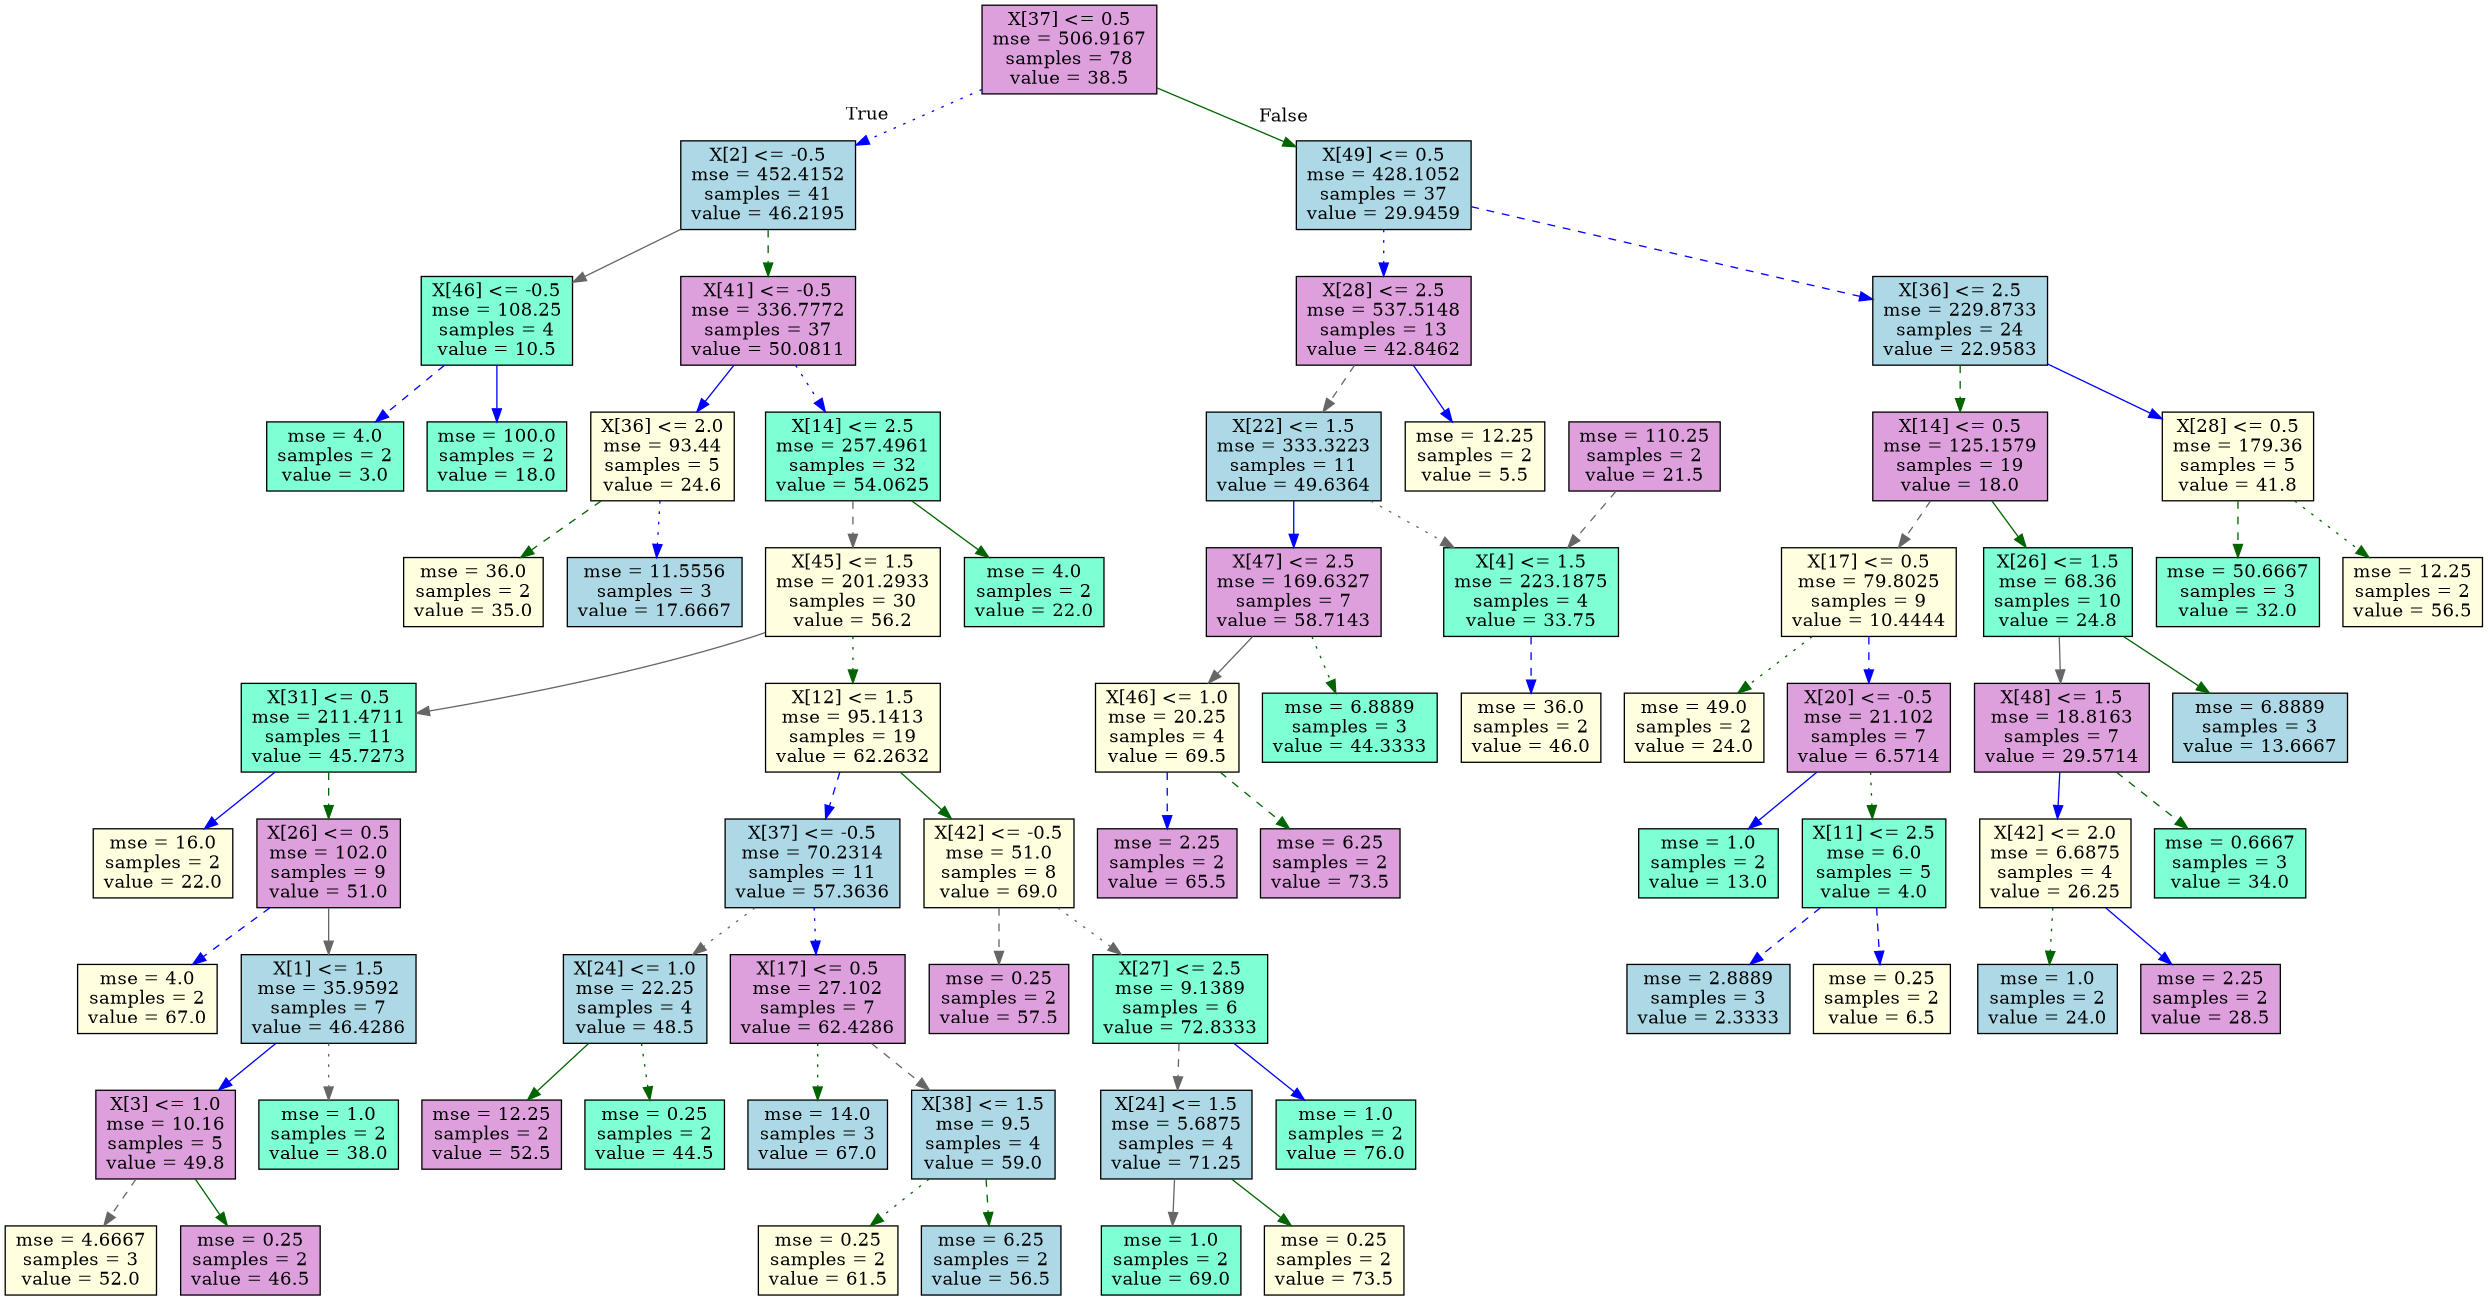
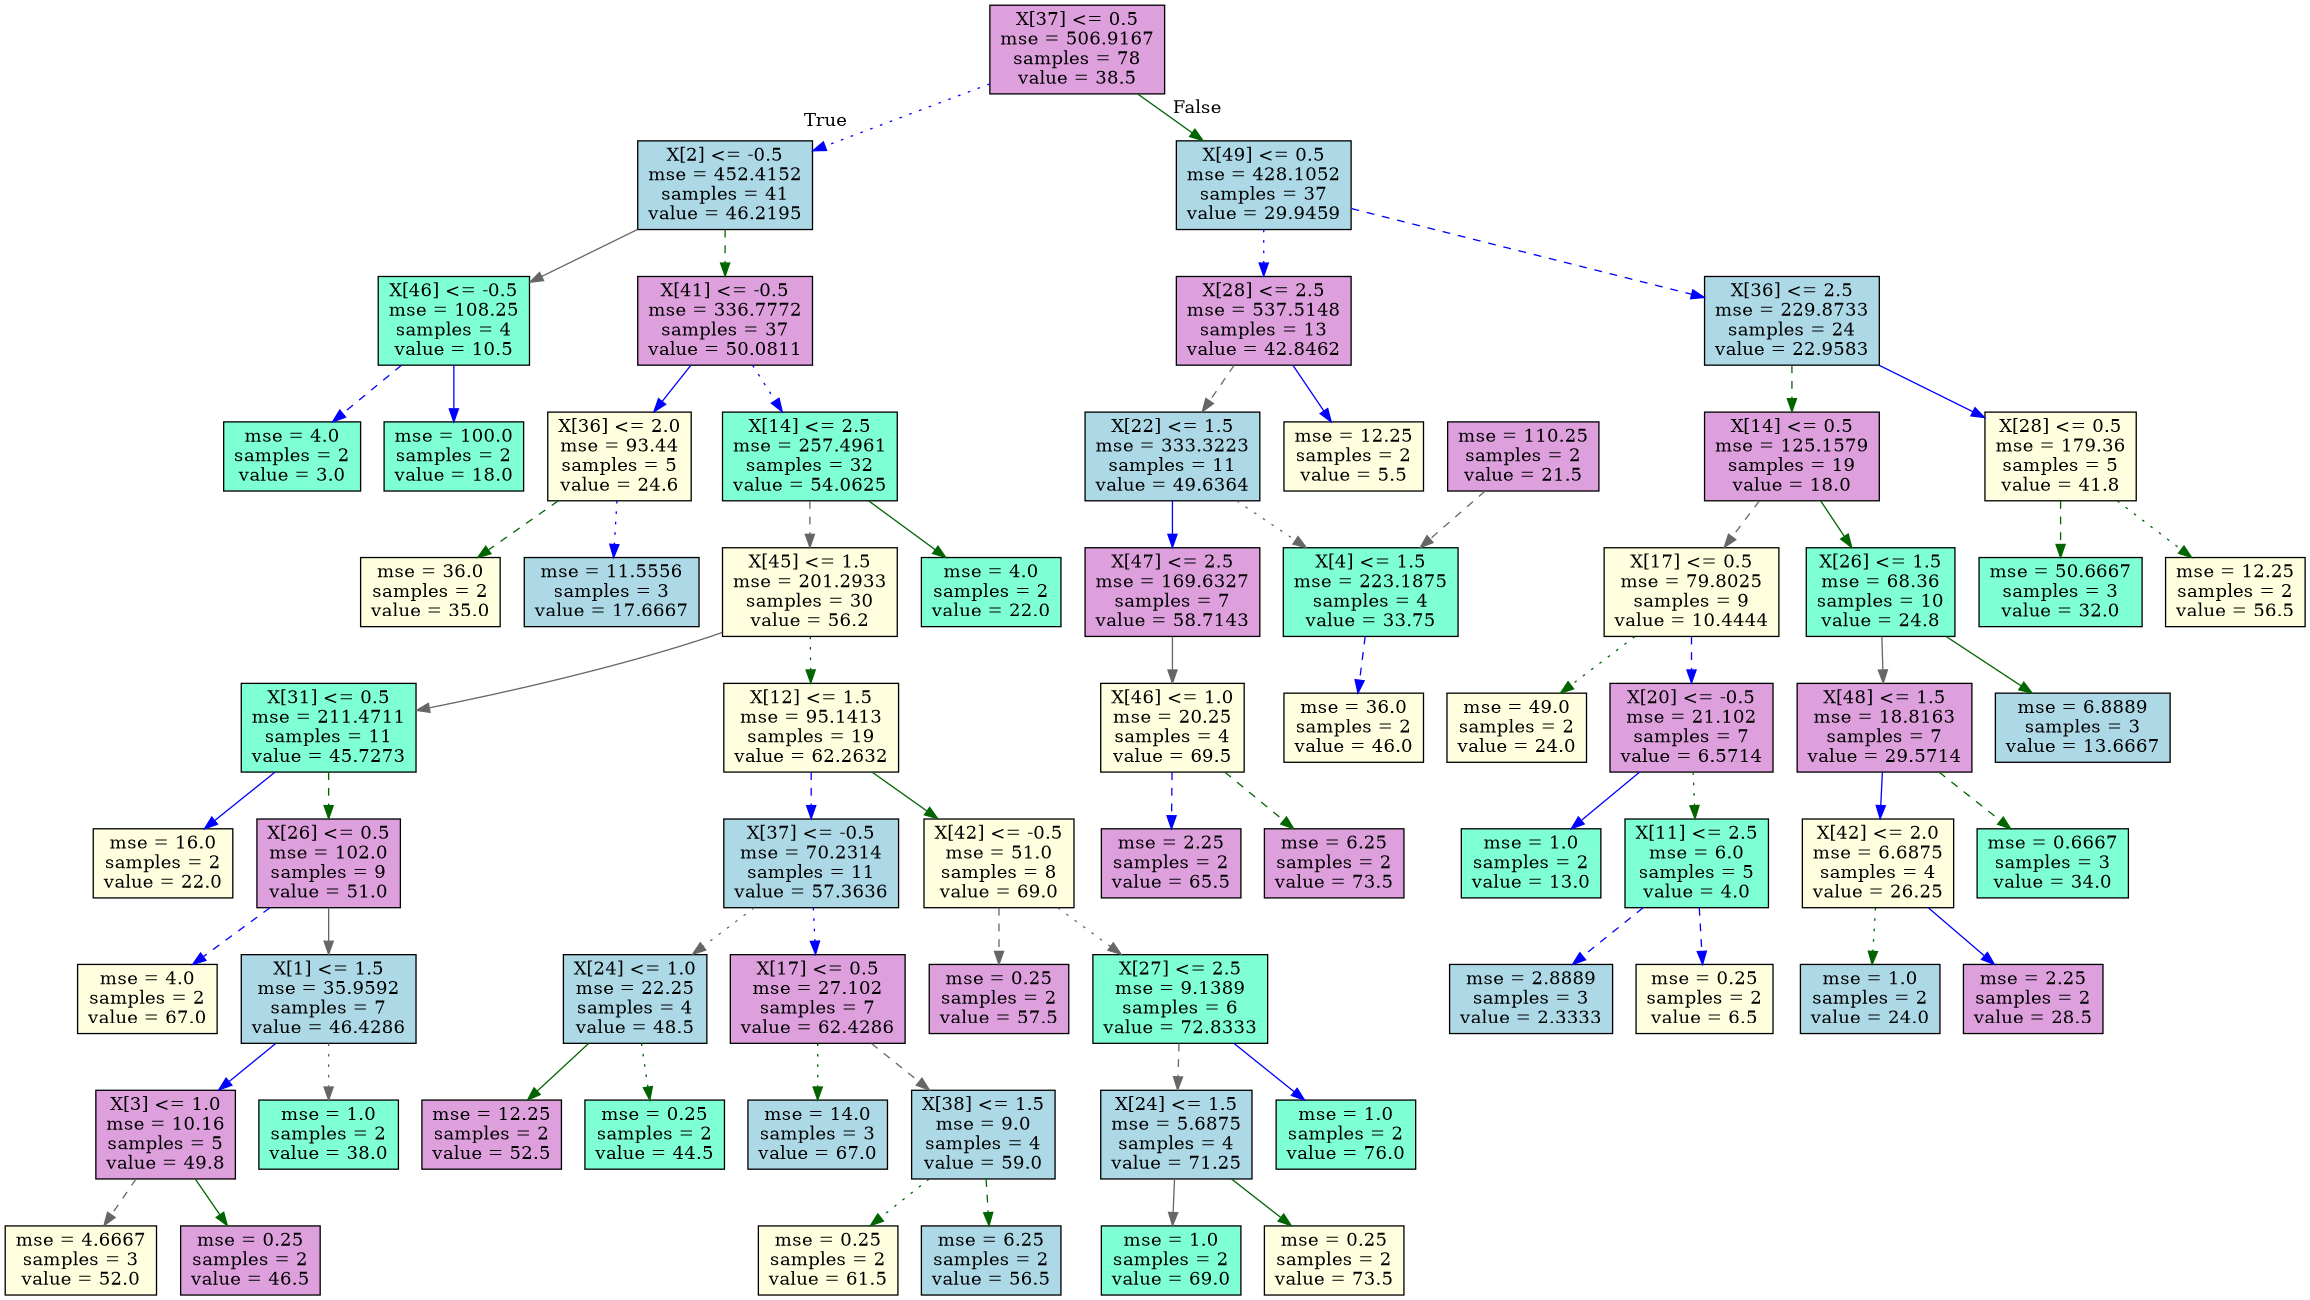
  digraph {
    node [fillcolor=lightyellow shape=box style=filled]
    edge [color=blue style=solid]
    n1 [fillcolor=plum label="X[37] <= 0.5\nmse = 506.9167\nsamples = 78\nvalue = 38.5"]
    n2 [fillcolor=lightblue label="X[2] <= -0.5\nmse = 452.4152\nsamples = 41\nvalue = 46.2195"]
    n3 [fillcolor=lightblue label="X[49] <= 0.5\nmse = 428.1052\nsamples = 37\nvalue = 29.9459"]
    n4 [fillcolor=aquamarine label="X[46] <= -0.5\nmse = 108.25\nsamples = 4\nvalue = 10.5"]
    n5 [fillcolor=plum label="X[41] <= -0.5\nmse = 336.7772\nsamples = 37\nvalue = 50.0811"]
    n6 [fillcolor=plum label="X[28] <= 2.5\nmse = 537.5148\nsamples = 13\nvalue = 42.8462"]
    n7 [fillcolor=lightblue label="X[36] <= 2.5\nmse = 229.8733\nsamples = 24\nvalue = 22.9583"]
    n8 [fillcolor=aquamarine label="mse = 4.0\nsamples = 2\nvalue = 3.0"]
    n9 [fillcolor=aquamarine label="mse = 100.0\nsamples = 2\nvalue = 18.0"]
    n10 [label="X[36] <= 2.0\nmse = 93.44\nsamples = 5\nvalue = 24.6"]
    n11 [fillcolor=aquamarine label="X[14] <= 2.5\nmse = 257.4961\nsamples = 32\nvalue = 54.0625"]
    n12 [label="mse = 36.0\nsamples = 2\nvalue = 35.0"]
    n13 [fillcolor=lightblue label="mse = 11.5556\nsamples = 3\nvalue = 17.6667"]
    n14 [label="X[45] <= 1.5\nmse = 201.2933\nsamples = 30\nvalue = 56.2"]
    n15 [fillcolor=aquamarine label="mse = 4.0\nsamples = 2\nvalue = 22.0"]
    n16 [fillcolor=aquamarine label="X[31] <= 0.5\nmse = 211.4711\nsamples = 11\nvalue = 45.7273"]
    n17 [label="X[12] <= 1.5\nmse = 95.1413\nsamples = 19\nvalue = 62.2632"]
    n18 [label="mse = 16.0\nsamples = 2\nvalue = 22.0"]
    n19 [fillcolor=plum label="X[26] <= 0.5\nmse = 102.0\nsamples = 9\nvalue = 51.0"]
    n20 [fillcolor=lightblue label="X[37] <= -0.5\nmse = 70.2314\nsamples = 11\nvalue = 57.3636"]
    n21 [label="X[42] <= -0.5\nmse = 51.0\nsamples = 8\nvalue = 69.0"]
    n22 [label="mse = 4.0\nsamples = 2\nvalue = 67.0"]
    n23 [fillcolor=lightblue label="X[1] <= 1.5\nmse = 35.9592\nsamples = 7\nvalue = 46.4286"]
    n24 [fillcolor=plum label="X[3] <= 1.0\nmse = 10.16\nsamples = 5\nvalue = 49.8"]
    n25 [fillcolor=aquamarine label="mse = 1.0\nsamples = 2\nvalue = 38.0"]
    n26 [label="mse = 4.6667\nsamples = 3\nvalue = 52.0"]
    n27 [fillcolor=plum label="mse = 0.25\nsamples = 2\nvalue = 46.5"]
    n28 [fillcolor=lightblue label="X[24] <= 1.0\nmse = 22.25\nsamples = 4\nvalue = 48.5"]
    n29 [fillcolor=plum label="X[17] <= 0.5\nmse = 27.102\nsamples = 7\nvalue = 62.4286"]
    n30 [fillcolor=plum label="mse = 0.25\nsamples = 2\nvalue = 57.5"]
    n31 [fillcolor=aquamarine label="X[27] <= 2.5\nmse = 9.1389\nsamples = 6\nvalue = 72.8333"]
    n32 [fillcolor=plum label="mse = 12.25\nsamples = 2\nvalue = 52.5"]
    n33 [fillcolor=aquamarine label="mse = 0.25\nsamples = 2\nvalue = 44.5"]
    n34 [fillcolor=lightblue label="mse = 14.0\nsamples = 3\nvalue = 67.0"]
-   n35 [fillcolor=lightblue label="X[38] <= 1.5\nmse = 9.5\nsamples = 4\nvalue = 59.0"]
+   n35 [fillcolor=lightblue label="X[38] <= 1.5\nmse = 9.0\nsamples = 4\nvalue = 59.0"]
    n36 [label="mse = 0.25\nsamples = 2\nvalue = 61.5"]
    n37 [fillcolor=lightblue label="mse = 6.25\nsamples = 2\nvalue = 56.5"]
    n38 [fillcolor=lightblue label="X[24] <= 1.5\nmse = 5.6875\nsamples = 4\nvalue = 71.25"]
    n39 [fillcolor=aquamarine label="mse = 1.0\nsamples = 2\nvalue = 76.0"]
    n40 [fillcolor=aquamarine label="mse = 1.0\nsamples = 2\nvalue = 69.0"]
    n41 [label="mse = 0.25\nsamples = 2\nvalue = 73.5"]
    n42 [fillcolor=lightblue label="X[22] <= 1.5\nmse = 333.3223\nsamples = 11\nvalue = 49.6364"]
    n43 [label="mse = 12.25\nsamples = 2\nvalue = 5.5"]
    n44 [fillcolor=plum label="X[14] <= 0.5\nmse = 125.1579\nsamples = 19\nvalue = 18.0"]
    n45 [label="X[28] <= 0.5\nmse = 179.36\nsamples = 5\nvalue = 41.8"]
    n46 [fillcolor=plum label="X[47] <= 2.5\nmse = 169.6327\nsamples = 7\nvalue = 58.7143"]
    n47 [fillcolor=aquamarine label="X[4] <= 1.5\nmse = 223.1875\nsamples = 4\nvalue = 33.75"]
    n48 [label="X[46] <= 1.0\nmse = 20.25\nsamples = 4\nvalue = 69.5"]
-   n49 [fillcolor=aquamarine label="mse = 6.8889\nsamples = 3\nvalue = 44.3333"]
    n50 [label="mse = 36.0\nsamples = 2\nvalue = 46.0"]
    n51 [fillcolor=plum label="mse = 2.25\nsamples = 2\nvalue = 65.5"]
    n52 [fillcolor=plum label="mse = 6.25\nsamples = 2\nvalue = 73.5"]
    n53 [fillcolor=plum label="mse = 110.25\nsamples = 2\nvalue = 21.5"]
    n54 [label="X[17] <= 0.5\nmse = 79.8025\nsamples = 9\nvalue = 10.4444"]
    n55 [fillcolor=aquamarine label="X[26] <= 1.5\nmse = 68.36\nsamples = 10\nvalue = 24.8"]
    n56 [fillcolor=aquamarine label="mse = 50.6667\nsamples = 3\nvalue = 32.0"]
    n57 [label="mse = 12.25\nsamples = 2\nvalue = 56.5"]
    n58 [label="mse = 49.0\nsamples = 2\nvalue = 24.0"]
    n59 [fillcolor=plum label="X[20] <= -0.5\nmse = 21.102\nsamples = 7\nvalue = 6.5714"]
    n60 [fillcolor=plum label="X[48] <= 1.5\nmse = 18.8163\nsamples = 7\nvalue = 29.5714"]
    n61 [fillcolor=lightblue label="mse = 6.8889\nsamples = 3\nvalue = 13.6667"]
    n62 [fillcolor=aquamarine label="mse = 1.0\nsamples = 2\nvalue = 13.0"]
    n63 [fillcolor=aquamarine label="X[11] <= 2.5\nmse = 6.0\nsamples = 5\nvalue = 4.0"]
    n64 [fillcolor=lightblue label="mse = 2.8889\nsamples = 3\nvalue = 2.3333"]
    n65 [label="mse = 0.25\nsamples = 2\nvalue = 6.5"]
    n66 [label="X[42] <= 2.0\nmse = 6.6875\nsamples = 4\nvalue = 26.25"]
    n67 [fillcolor=aquamarine label="mse = 0.6667\nsamples = 3\nvalue = 34.0"]
    n68 [fillcolor=lightblue label="mse = 1.0\nsamples = 2\nvalue = 24.0"]
    n69 [fillcolor=plum label="mse = 2.25\nsamples = 2\nvalue = 28.5"]
    n1 -> n2 [headlabel=True labelangle=45 labeldistance=2.5 style=dotted]
    n1 -> n3 [color=darkgreen headlabel=False labelangle=-45 labeldistance=2.5]
    n2 -> n4 [color=gray40]
    n2 -> n5 [color=darkgreen style=dashed]
    n3 -> n6 [style=dotted]
    n3 -> n7 [style=dashed]
    n4 -> n8 [style=dashed]
    n4 -> n9
    n5 -> n10
    n5 -> n11 [style=dotted]
    n6 -> n42 [color=gray40 style=dashed]
    n6 -> n43
    n7 -> n44 [color=darkgreen style=dashed]
    n7 -> n45
    n10 -> n12 [color=darkgreen style=dashed]
    n10 -> n13 [style=dotted]
    n11 -> n14 [color=gray40 style=dashed]
    n11 -> n15 [color=darkgreen]
    n14 -> n16 [color=gray40]
    n14 -> n17 [color=darkgreen style=dotted]
    n16 -> n18
    n16 -> n19 [color=darkgreen style=dashed]
    n17 -> n20 [style=dashed]
    n17 -> n21 [color=darkgreen]
    n19 -> n22 [style=dashed]
    n19 -> n23 [color=gray40]
    n20 -> n28 [color=gray40 style=dotted]
    n20 -> n29 [style=dotted]
    n21 -> n30 [color=gray40 style=dashed]
    n21 -> n31 [color=gray40 style=dotted]
    n23 -> n24
    n23 -> n25 [color=gray40 style=dotted]
    n24 -> n26 [color=gray40 style=dashed]
    n24 -> n27 [color=darkgreen]
    n28 -> n32 [color=darkgreen]
    n28 -> n33 [color=darkgreen style=dotted]
    n29 -> n34 [color=darkgreen style=dotted]
    n29 -> n35 [color=gray40 style=dashed]
    n31 -> n38 [color=gray40 style=dashed]
    n31 -> n39
    n35 -> n36 [color=darkgreen style=dotted]
    n35 -> n37 [color=darkgreen style=dashed]
    n38 -> n40 [color=gray40]
    n38 -> n41 [color=darkgreen]
    n42 -> n46
    n42 -> n47 [color=gray40 style=dotted]
    n44 -> n54 [color=gray40 style=dashed]
    n44 -> n55 [color=darkgreen]
    n45 -> n56 [color=darkgreen style=dashed]
    n45 -> n57 [color=darkgreen style=dotted]
    n46 -> n48 [color=gray40]
-   n46 -> n49 [color=darkgreen style=dotted]
    n47 -> n50 [style=dashed]
    n48 -> n51 [style=dashed]
    n48 -> n52 [color=darkgreen style=dashed]
    n53 -> n47 [color=gray40 style=dashed]
    n54 -> n58 [color=darkgreen style=dotted]
    n54 -> n59 [style=dashed]
    n55 -> n60 [color=gray40]
    n55 -> n61 [color=darkgreen]
    n59 -> n62
    n59 -> n63 [color=darkgreen style=dotted]
    n60 -> n66
    n60 -> n67 [color=darkgreen style=dashed]
    n63 -> n64 [style=dashed]
    n63 -> n65 [style=dashed]
    n66 -> n68 [color=darkgreen style=dotted]
    n66 -> n69
  }
